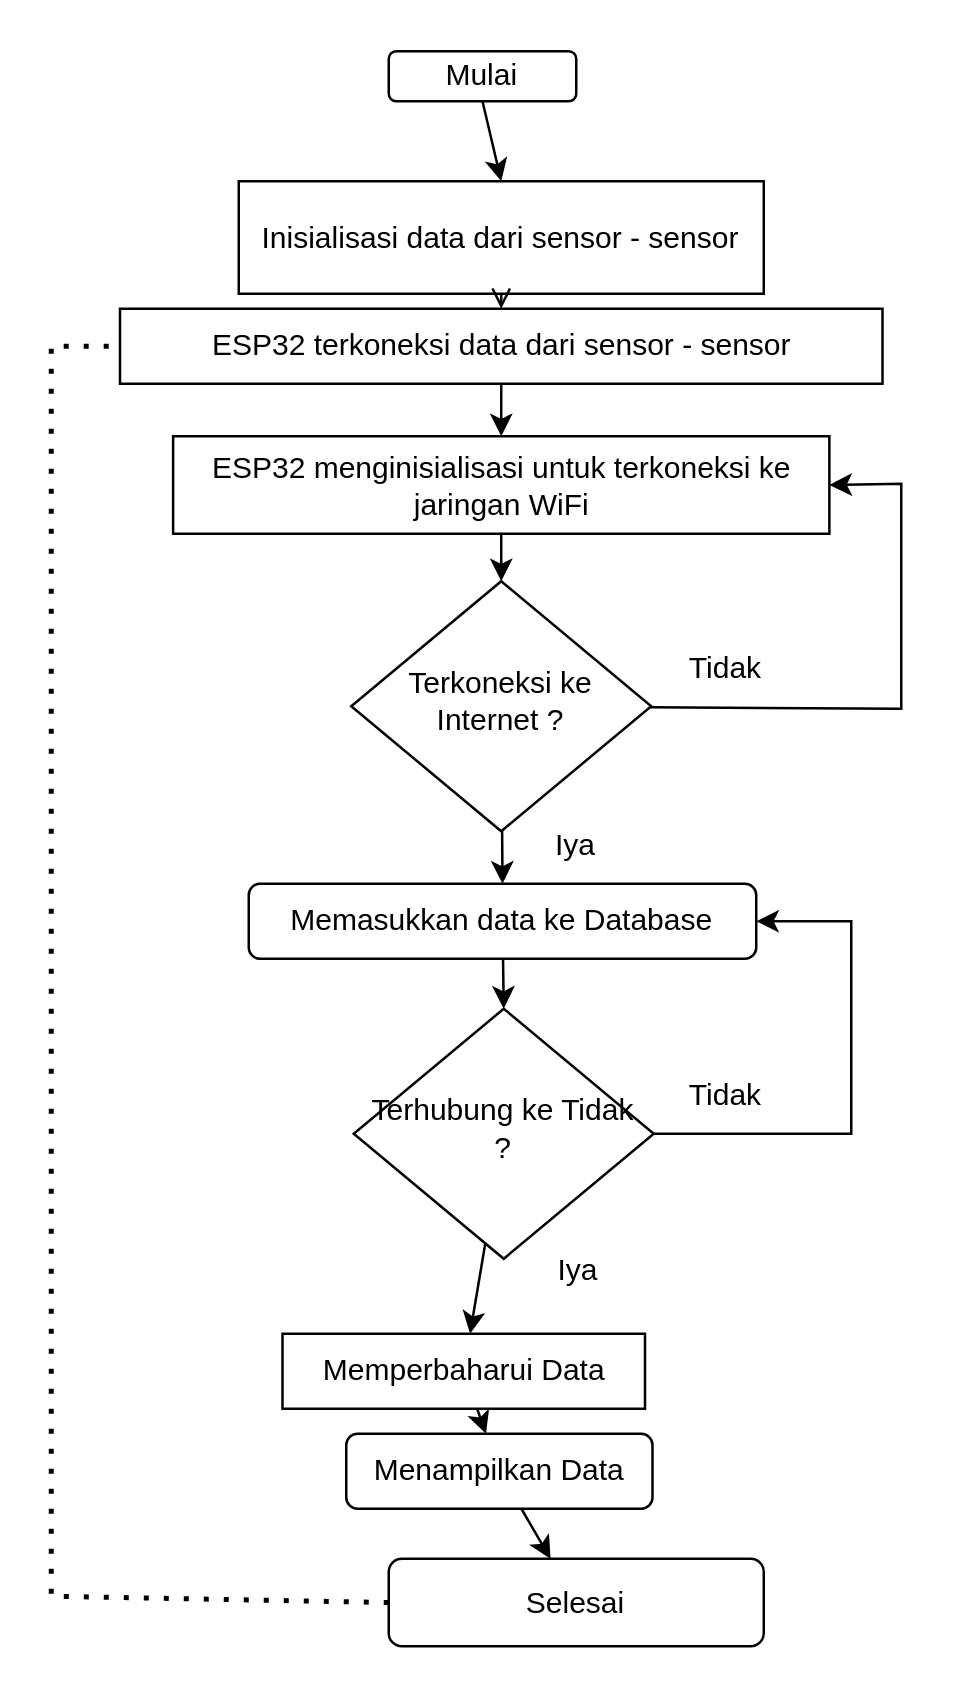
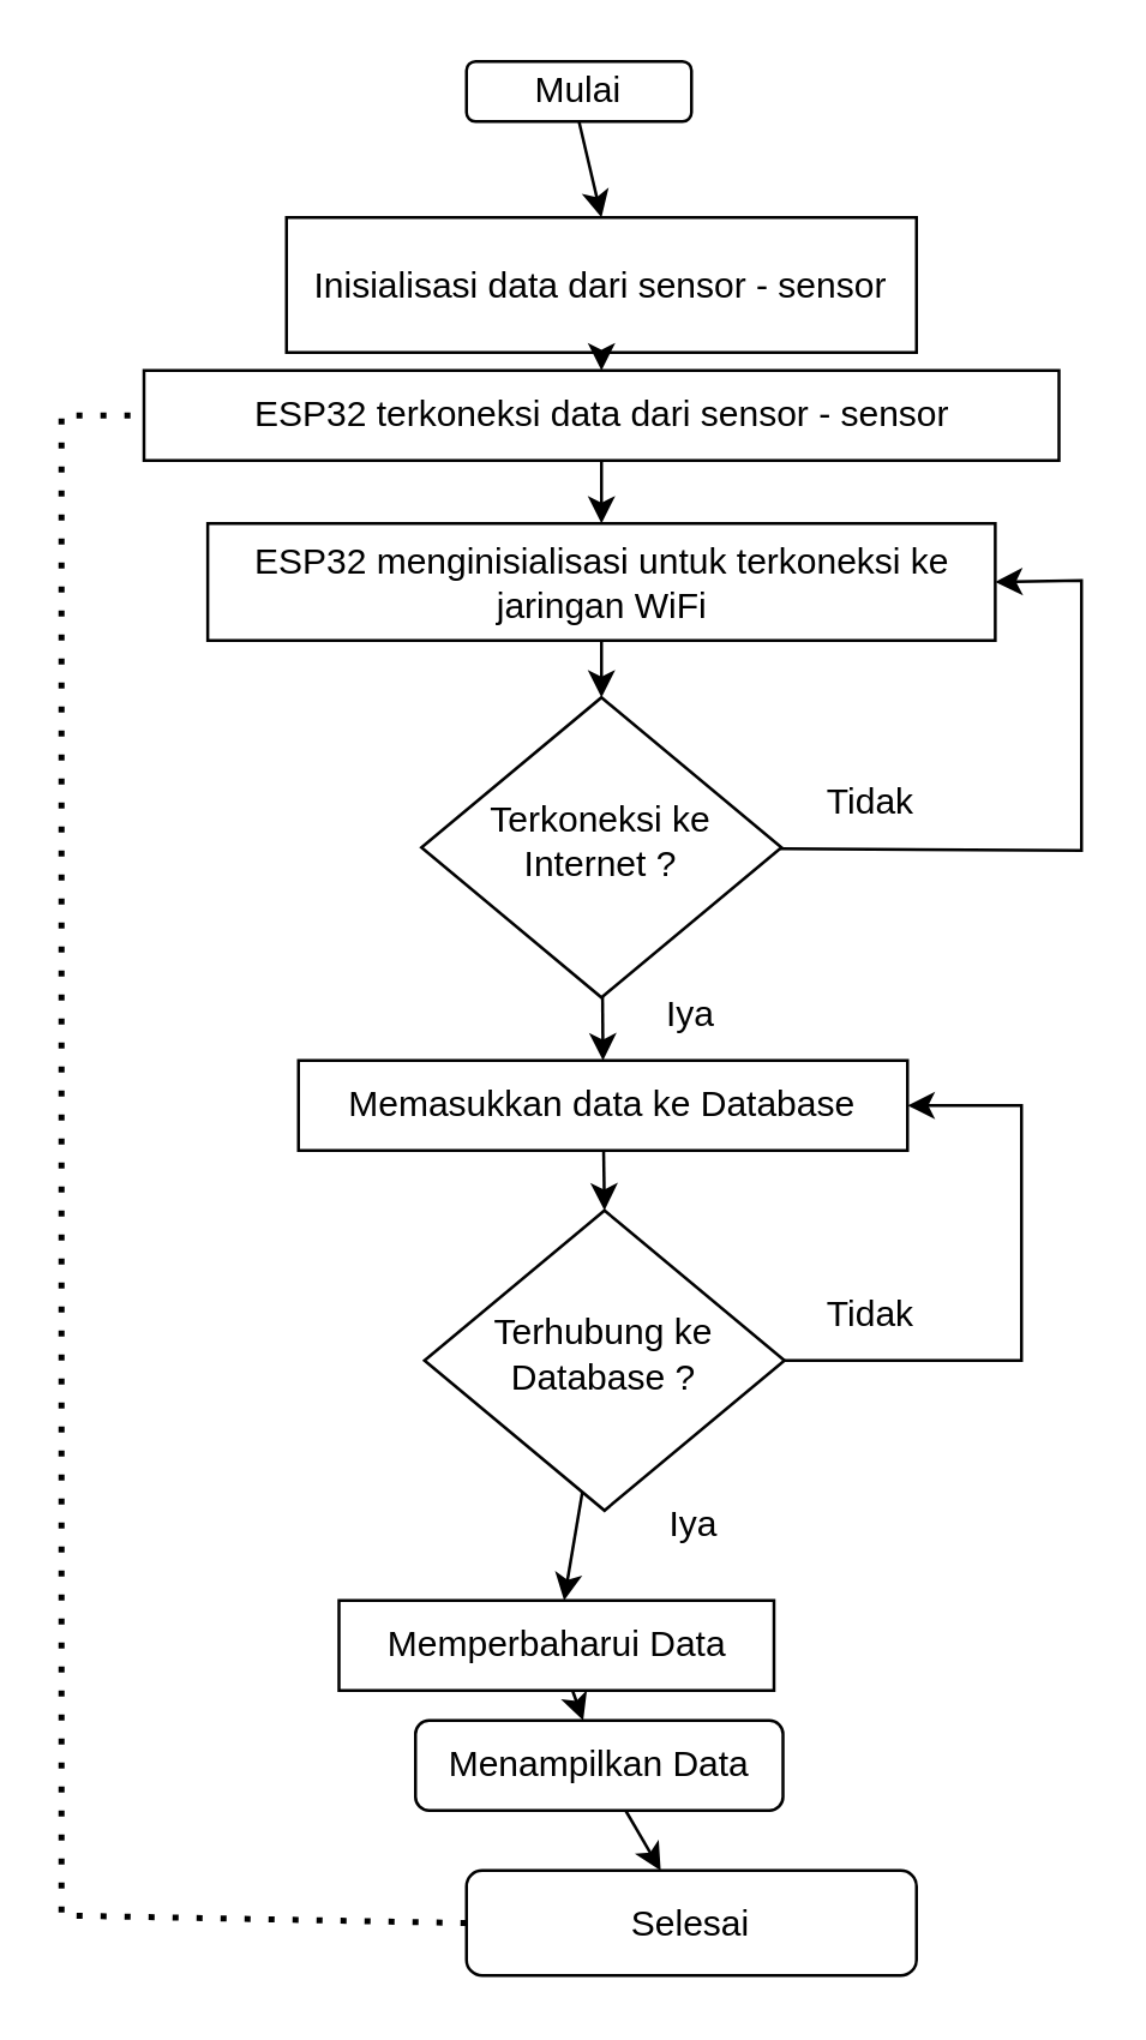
  <mxCell id="0" />
  <mxCell id="1" parent="0" />
  <mxCell id="2" value="Mulai" style="rounded=1;whiteSpace=wrap;html=1;fontSize=12;glass=0;strokeWidth=1;shadow=0;" parent="1" vertex="1"><mxGeometry x="155" y="20" width="75" height="20" as="geometry" /></mxCell>
  <mxCell id="3" style="edgeStyle=none;rounded=0;orthogonalLoop=1;jettySize=auto;html=1;entryX=1;entryY=0.5;entryDx=0;entryDy=0;" edge="1" parent="1" source="5" target="9"><mxGeometry relative="1" as="geometry"><Array as="points"><mxPoint x="360" y="283" /><mxPoint x="360" y="193" /></Array></mxGeometry></mxCell>
  <mxCell id="4" style="edgeStyle=none;rounded=0;orthogonalLoop=1;jettySize=auto;html=1;entryX=0.5;entryY=0;entryDx=0;entryDy=0;" edge="1" parent="1" source="5" target="19"><mxGeometry relative="1" as="geometry" /></mxCell>
  <mxCell id="5" value="Terkoneksi ke Internet ?" style="rhombus;whiteSpace=wrap;html=1;shadow=0;fontFamily=Helvetica;fontSize=12;align=center;strokeWidth=1;spacing=6;spacingTop=-4;" parent="1" vertex="1"><mxGeometry x="140" y="232" width="120" height="100" as="geometry" /></mxCell>
  <mxCell id="6" value="Selesai" style="rounded=1;whiteSpace=wrap;html=1;fontSize=12;glass=0;strokeWidth=1;shadow=0;" parent="1" vertex="1"><mxGeometry x="155" y="623" width="150" height="35" as="geometry" /></mxCell>
  <mxCell id="7" value="" style="endArrow=classic;html=1;rounded=0;exitX=0.5;exitY=1;exitDx=0;exitDy=0;entryX=0.5;entryY=0;entryDx=0;entryDy=0;" edge="1" parent="1" source="2" target="8"><mxGeometry width="50" height="50" relative="1" as="geometry"><mxPoint x="230" y="103" as="sourcePoint" /><mxPoint x="200" y="113" as="targetPoint" /></mxGeometry></mxCell>
  <mxCell id="8" value="Inisialisasi data dari sensor - sensor" style="rounded=0;whiteSpace=wrap;html=1;" vertex="1" parent="1"><mxGeometry x="95" y="72" width="210" height="45" as="geometry" /></mxCell>
  <mxCell id="9" value="ESP32 menginisialisasi untuk terkoneksi ke jaringan WiFi" style="rounded=0;whiteSpace=wrap;html=1;" vertex="1" parent="1"><mxGeometry x="68.75" y="174" width="262.5" height="39" as="geometry" /></mxCell>
  <mxCell id="10" value="" style="endArrow=classic;html=1;rounded=0;exitX=0.5;exitY=1;exitDx=0;exitDy=0;entryX=0.5;entryY=0;entryDx=0;entryDy=0;" edge="1" parent="1" source="9" target="5"><mxGeometry width="50" height="50" relative="1" as="geometry"><mxPoint x="195" y="220" as="sourcePoint" /><mxPoint x="195" y="241" as="targetPoint" /></mxGeometry></mxCell>
  <mxCell id="11" value="Tidak" style="text;html=1;strokeColor=none;fillColor=none;align=center;verticalAlign=middle;whiteSpace=wrap;rounded=0;" vertex="1" parent="1"><mxGeometry x="260" y="252" width="60" height="30" as="geometry" /></mxCell>
  <mxCell id="12" value="ESP32 terkoneksi data dari sensor - sensor" style="rounded=0;whiteSpace=wrap;html=1;" vertex="1" parent="1"><mxGeometry x="47.5" y="123" width="305" height="30" as="geometry" /></mxCell>
- <mxCell id="13" value="" style="endArrow=open;html=1;rounded=0;exitX=0.5;exitY=1;exitDx=0;exitDy=0;entryX=0.5;entryY=0;entryDx=0;entryDy=0;" edge="1" parent="1" source="8" target="12"><mxGeometry width="50" height="50" relative="1" as="geometry"><mxPoint x="210" y="103" as="sourcePoint" /><mxPoint x="210" y="122" as="targetPoint" /></mxGeometry></mxCell>
+ <mxCell id="13" value="" style="endArrow=classic;html=1;rounded=0;exitX=0.5;exitY=1;exitDx=0;exitDy=0;entryX=0.5;entryY=0;entryDx=0;entryDy=0;" edge="1" parent="1" source="8" target="12"><mxGeometry width="50" height="50" relative="1" as="geometry"><mxPoint x="210" y="103" as="sourcePoint" /><mxPoint x="210" y="122" as="targetPoint" /></mxGeometry></mxCell>
  <mxCell id="14" value="" style="endArrow=classic;html=1;rounded=0;exitX=0.5;exitY=1;exitDx=0;exitDy=0;" edge="1" parent="1" source="12" target="9"><mxGeometry width="50" height="50" relative="1" as="geometry"><mxPoint x="210" y="112" as="sourcePoint" /><mxPoint x="210" y="133" as="targetPoint" /></mxGeometry></mxCell>
  <mxCell id="15" style="edgeStyle=none;rounded=0;orthogonalLoop=1;jettySize=auto;html=1;entryX=1;entryY=0.5;entryDx=0;entryDy=0;" edge="1" parent="1" source="17" target="19"><mxGeometry relative="1" as="geometry"><Array as="points"><mxPoint x="340" y="453" /><mxPoint x="340" y="368" /></Array></mxGeometry></mxCell>
  <mxCell id="16" value="" style="edgeStyle=none;rounded=0;orthogonalLoop=1;jettySize=auto;html=1;" edge="1" parent="1" source="17" target="22"><mxGeometry relative="1" as="geometry" /></mxCell>
- <mxCell id="17" value="Terhubung ke Tidak ?" style="rhombus;whiteSpace=wrap;html=1;shadow=0;fontFamily=Helvetica;fontSize=12;align=center;strokeWidth=1;spacing=6;spacingTop=-4;" vertex="1" parent="1"><mxGeometry x="141" y="403" width="120" height="100" as="geometry" /></mxCell>
+ <mxCell id="17" value="Terhubung ke Database ?" style="rhombus;whiteSpace=wrap;html=1;shadow=0;fontFamily=Helvetica;fontSize=12;align=center;strokeWidth=1;spacing=6;spacingTop=-4;" vertex="1" parent="1"><mxGeometry x="141" y="403" width="120" height="100" as="geometry" /></mxCell>
  <mxCell id="18" style="edgeStyle=none;rounded=0;orthogonalLoop=1;jettySize=auto;html=1;entryX=0.5;entryY=0;entryDx=0;entryDy=0;" edge="1" parent="1" source="19" target="17"><mxGeometry relative="1" as="geometry" /></mxCell>
- <mxCell id="19" value="Memasukkan data ke Database" style="whiteSpace=wrap;html=1;rounded=1;" vertex="1" parent="1"><mxGeometry x="99" y="353" width="203" height="30" as="geometry" /></mxCell>
+ <mxCell id="19" value="Memasukkan data ke Database" style="rounded=0;whiteSpace=wrap;html=1;" vertex="1" parent="1"><mxGeometry x="99" y="353" width="203" height="30" as="geometry" /></mxCell>
  <mxCell id="20" value="Tidak" style="text;html=1;strokeColor=none;fillColor=none;align=center;verticalAlign=middle;whiteSpace=wrap;rounded=0;" vertex="1" parent="1"><mxGeometry x="260" y="423" width="60" height="30" as="geometry" /></mxCell>
  <mxCell id="21" value="" style="edgeStyle=none;rounded=0;orthogonalLoop=1;jettySize=auto;html=1;" edge="1" parent="1" source="22" target="24"><mxGeometry relative="1" as="geometry" /></mxCell>
  <mxCell id="22" value="Memperbaharui Data" style="rounded=0;whiteSpace=wrap;html=1;" vertex="1" parent="1"><mxGeometry x="112.5" y="533" width="145" height="30" as="geometry" /></mxCell>
  <mxCell id="23" value="" style="edgeStyle=none;rounded=0;orthogonalLoop=1;jettySize=auto;html=1;" edge="1" parent="1" source="24" target="6"><mxGeometry relative="1" as="geometry" /></mxCell>
  <mxCell id="24" value="Menampilkan Data" style="whiteSpace=wrap;html=1;rounded=1;" vertex="1" parent="1"><mxGeometry x="138" y="573" width="122.5" height="30" as="geometry" /></mxCell>
  <mxCell id="25" value="Iya" style="text;html=1;strokeColor=none;fillColor=none;align=center;verticalAlign=middle;whiteSpace=wrap;rounded=0;" vertex="1" parent="1"><mxGeometry x="201" y="493" width="60" height="30" as="geometry" /></mxCell>
  <mxCell id="26" value="Iya" style="text;html=1;strokeColor=none;fillColor=none;align=center;verticalAlign=middle;whiteSpace=wrap;rounded=0;" vertex="1" parent="1"><mxGeometry x="200" y="323" width="60" height="30" as="geometry" /></mxCell>
  <mxCell id="27" value="" style="endArrow=none;dashed=1;html=1;dashPattern=1 3;strokeWidth=2;rounded=0;entryX=0;entryY=0.5;entryDx=0;entryDy=0;exitX=0;exitY=0.5;exitDx=0;exitDy=0;" edge="1" parent="1" source="6" target="12"><mxGeometry width="50" height="50" relative="1" as="geometry"><mxPoint x="30" y="513" as="sourcePoint" /><mxPoint x="390" y="273" as="targetPoint" /><Array as="points"><mxPoint x="20" y="638" /><mxPoint x="20" y="138" /></Array></mxGeometry></mxCell>
